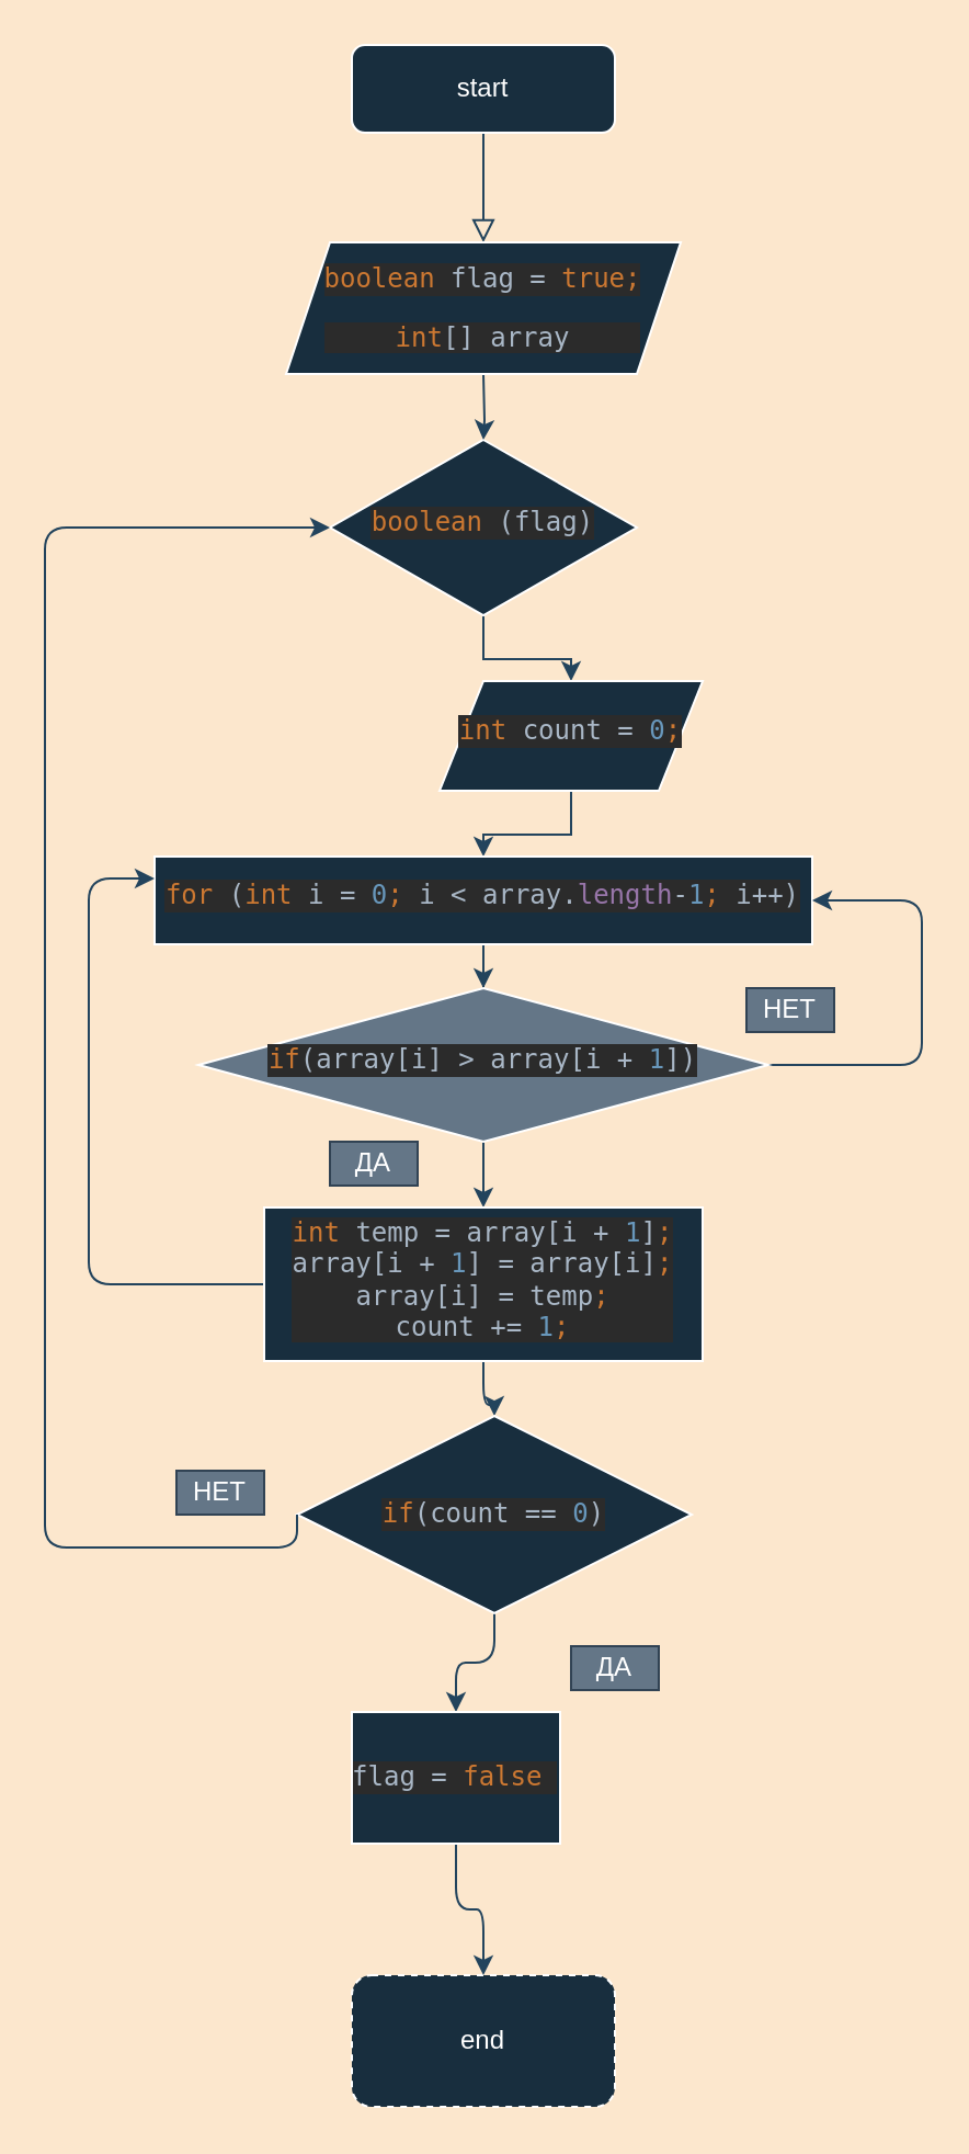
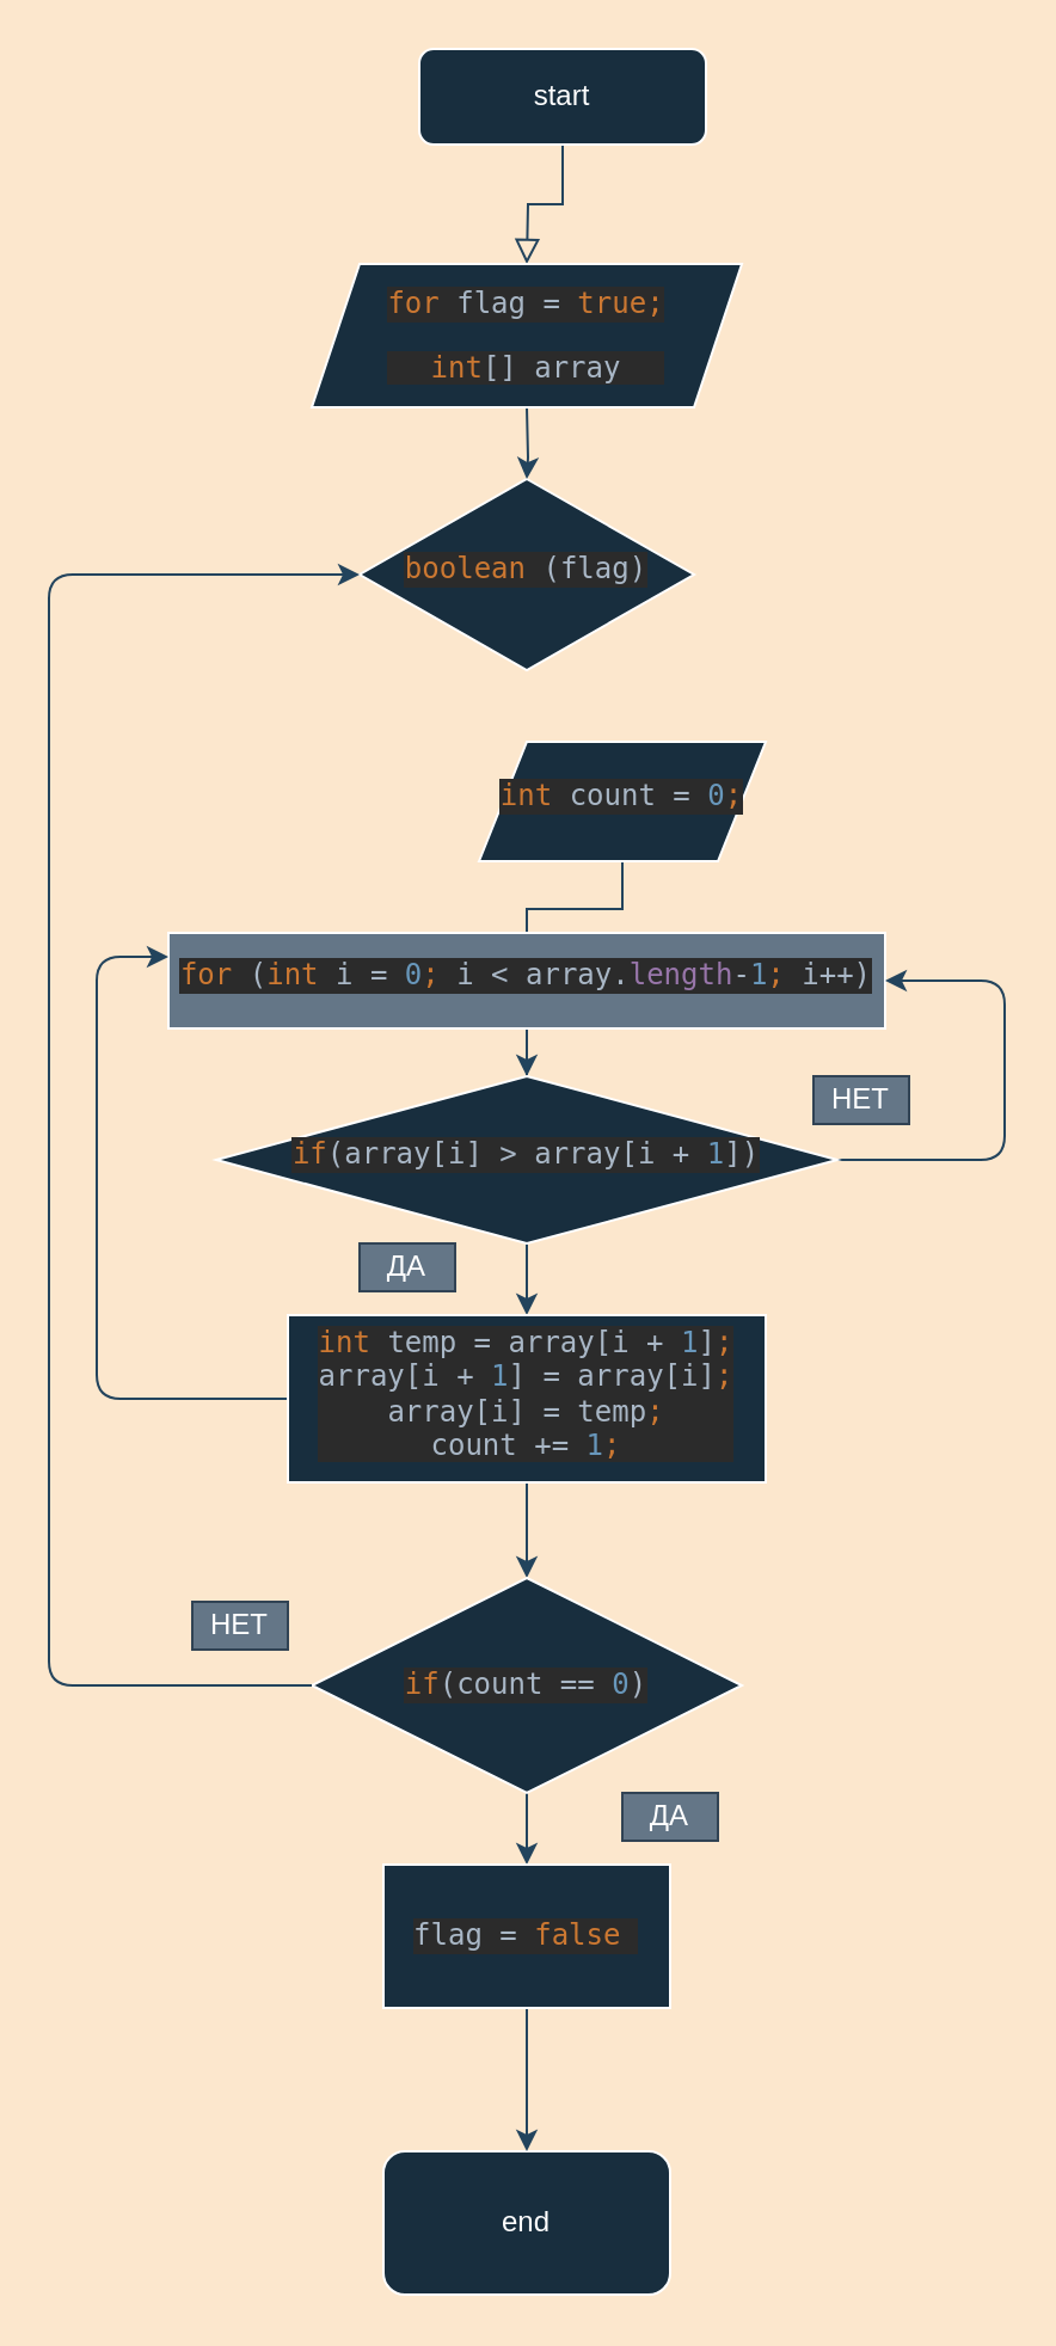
  <mxCell id="0" />
  <mxCell id="1" parent="0" />
  <mxCell id="2" value="" style="rounded=0;html=1;jettySize=auto;orthogonalLoop=1;fontSize=11;endArrow=block;endFill=0;endSize=8;strokeWidth=1;shadow=0;labelBackgroundColor=none;edgeStyle=orthogonalEdgeStyle;strokeColor=#23445D;" parent="1" source="3" edge="1"><mxGeometry relative="1" as="geometry"><mxPoint x="220" y="110" as="targetPoint" /></mxGeometry></mxCell>
- <mxCell id="3" value="start" style="rounded=1;whiteSpace=wrap;html=1;fontSize=12;glass=0;strokeWidth=1;shadow=0;fillColor=#182E3E;strokeColor=#FFFFFF;fontColor=#FFFFFF;" parent="1" vertex="1"><mxGeometry x="160" y="20" width="120" height="40" as="geometry" /></mxCell>
- <mxCell id="4" value="" style="edgeStyle=orthogonalEdgeStyle;rounded=0;orthogonalLoop=1;jettySize=auto;html=1;strokeColor=#23445D;labelBackgroundColor=#FCE7CD;" parent="1" source="5" target="9" edge="1"><mxGeometry relative="1" as="geometry" /></mxCell>
+ <mxCell id="3" value="start" style="rounded=1;whiteSpace=wrap;html=1;fontSize=12;glass=0;strokeWidth=1;shadow=0;fillColor=#182E3E;strokeColor=#FFFFFF;fontColor=#FFFFFF;" parent="1" vertex="1"><mxGeometry x="175" y="20" width="120" height="40" as="geometry" /></mxCell>
  <mxCell id="5" value="&lt;pre style=&quot;background-color: #2b2b2b ; color: #a9b7c6 ; font-family: &amp;#34;jetbrains mono&amp;#34; , monospace ; font-size: 9 8pt&quot;&gt;&lt;span style=&quot;color: #cc7832&quot;&gt;boolean &lt;/span&gt;(flag)&lt;/pre&gt;" style="rhombus;whiteSpace=wrap;html=1;shadow=0;fontFamily=Helvetica;fontSize=12;align=center;strokeWidth=1;spacing=6;spacingTop=-4;fillColor=#182E3E;strokeColor=#FFFFFF;fontColor=#FFFFFF;" parent="1" vertex="1"><mxGeometry x="150" y="200" width="140" height="80" as="geometry" /></mxCell>
  <mxCell id="6" value="" style="edgeStyle=orthogonalEdgeStyle;rounded=0;orthogonalLoop=1;jettySize=auto;html=1;strokeColor=#23445D;labelBackgroundColor=#FCE7CD;" parent="1" target="5" edge="1"><mxGeometry relative="1" as="geometry"><mxPoint x="220" y="170" as="sourcePoint" /></mxGeometry></mxCell>
- <mxCell id="7" value="&lt;pre style=&quot;background-color: #2b2b2b ; color: #a9b7c6 ; font-family: &amp;#34;jetbrains mono&amp;#34; , monospace ; font-size: 9 8pt&quot;&gt;&lt;span style=&quot;color: #cc7832&quot;&gt;boolean &lt;/span&gt;flag = &lt;span style=&quot;color: #cc7832&quot;&gt;true;&lt;/span&gt;&lt;/pre&gt;&lt;pre style=&quot;background-color: #2b2b2b ; color: #a9b7c6 ; font-family: &amp;#34;jetbrains mono&amp;#34; , monospace ; font-size: 9 8pt&quot;&gt;&lt;pre style=&quot;font-family: &amp;#34;jetbrains mono&amp;#34; , monospace&quot;&gt;&lt;span style=&quot;color: #cc7832&quot;&gt;int&lt;/span&gt;[] array&lt;/pre&gt;&lt;/pre&gt;" style="shape=parallelogram;perimeter=parallelogramPerimeter;whiteSpace=wrap;html=1;fixedSize=1;fillColor=#182E3E;strokeColor=#FFFFFF;fontColor=#FFFFFF;" parent="1" vertex="1"><mxGeometry x="130" y="110" width="180" height="60" as="geometry" /></mxCell>
- <mxCell id="8" value="" style="edgeStyle=orthogonalEdgeStyle;rounded=0;orthogonalLoop=1;jettySize=auto;html=1;strokeColor=#23445D;labelBackgroundColor=#FCE7CD;" parent="1" source="9" target="11" edge="1"><mxGeometry relative="1" as="geometry" /></mxCell>
+ <mxCell id="7" value="&lt;pre style=&quot;background-color: #2b2b2b ; color: #a9b7c6 ; font-family: &amp;#34;jetbrains mono&amp;#34; , monospace ; font-size: 9 8pt&quot;&gt;&lt;span style=&quot;color: #cc7832&quot;&gt;for &lt;/span&gt;flag = &lt;span style=&quot;color: #cc7832&quot;&gt;true;&lt;/span&gt;&lt;/pre&gt;&lt;pre style=&quot;background-color: #2b2b2b ; color: #a9b7c6 ; font-family: &amp;#34;jetbrains mono&amp;#34; , monospace ; font-size: 9 8pt&quot;&gt;&lt;pre style=&quot;font-family: &amp;#34;jetbrains mono&amp;#34; , monospace&quot;&gt;&lt;span style=&quot;color: #cc7832&quot;&gt;int&lt;/span&gt;[] array&lt;/pre&gt;&lt;/pre&gt;" style="shape=parallelogram;perimeter=parallelogramPerimeter;whiteSpace=wrap;html=1;fixedSize=1;fillColor=#182E3E;strokeColor=#FFFFFF;fontColor=#FFFFFF;" parent="1" vertex="1"><mxGeometry x="130" y="110" width="180" height="60" as="geometry" /></mxCell>
+ <mxCell id="8" value="" style="edgeStyle=orthogonalEdgeStyle;rounded=0;orthogonalLoop=1;jettySize=auto;html=1;strokeColor=#23445D;labelBackgroundColor=#FCE7CD;endArrow=none;" parent="1" source="9" target="11" edge="1"><mxGeometry relative="1" as="geometry" /></mxCell>
  <mxCell id="9" value="&lt;pre style=&quot;background-color: #2b2b2b ; color: #a9b7c6 ; font-family: &amp;quot;jetbrains mono&amp;quot; , monospace ; font-size: 9 8pt&quot;&gt;&lt;span style=&quot;color: #cc7832&quot;&gt;int &lt;/span&gt;count = &lt;span style=&quot;color: #6897bb&quot;&gt;0&lt;/span&gt;&lt;span style=&quot;color: #cc7832&quot;&gt;;&lt;/span&gt;&lt;/pre&gt;" style="shape=parallelogram;perimeter=parallelogramPerimeter;whiteSpace=wrap;html=1;fixedSize=1;shadow=0;strokeWidth=1;spacing=6;spacingTop=-4;fillColor=#182E3E;strokeColor=#FFFFFF;fontColor=#FFFFFF;" parent="1" vertex="1"><mxGeometry x="200" y="310" width="120" height="50" as="geometry" /></mxCell>
  <mxCell id="10" value="" style="edgeStyle=orthogonalEdgeStyle;rounded=0;orthogonalLoop=1;jettySize=auto;html=1;strokeColor=#23445D;labelBackgroundColor=#FCE7CD;" parent="1" source="11" target="14" edge="1"><mxGeometry relative="1" as="geometry" /></mxCell>
- <mxCell id="11" value="&lt;pre style=&quot;background-color: #2b2b2b ; color: #a9b7c6 ; font-family: &amp;quot;jetbrains mono&amp;quot; , monospace ; font-size: 9 8pt&quot;&gt;&lt;span style=&quot;color: #cc7832&quot;&gt;for &lt;/span&gt;(&lt;span style=&quot;color: #cc7832&quot;&gt;int &lt;/span&gt;i = &lt;span style=&quot;color: #6897bb&quot;&gt;0&lt;/span&gt;&lt;span style=&quot;color: #cc7832&quot;&gt;; &lt;/span&gt;i &amp;lt; array.&lt;span style=&quot;color: #9876aa&quot;&gt;length&lt;/span&gt;-&lt;span style=&quot;color: #6897bb&quot;&gt;1&lt;/span&gt;&lt;span style=&quot;color: #cc7832&quot;&gt;; &lt;/span&gt;i++)&lt;/pre&gt;" style="whiteSpace=wrap;html=1;shadow=0;strokeWidth=1;spacing=6;spacingTop=-4;fillColor=#182E3E;strokeColor=#FFFFFF;fontColor=#FFFFFF;" parent="1" vertex="1"><mxGeometry x="70" y="390" width="300" height="40" as="geometry" /></mxCell>
+ <mxCell id="11" value="&lt;pre style=&quot;background-color: #2b2b2b ; color: #a9b7c6 ; font-family: &amp;quot;jetbrains mono&amp;quot; , monospace ; font-size: 9 8pt&quot;&gt;&lt;span style=&quot;color: #cc7832&quot;&gt;for &lt;/span&gt;(&lt;span style=&quot;color: #cc7832&quot;&gt;int &lt;/span&gt;i = &lt;span style=&quot;color: #6897bb&quot;&gt;0&lt;/span&gt;&lt;span style=&quot;color: #cc7832&quot;&gt;; &lt;/span&gt;i &amp;lt; array.&lt;span style=&quot;color: #9876aa&quot;&gt;length&lt;/span&gt;-&lt;span style=&quot;color: #6897bb&quot;&gt;1&lt;/span&gt;&lt;span style=&quot;color: #cc7832&quot;&gt;; &lt;/span&gt;i++)&lt;/pre&gt;" style="whiteSpace=wrap;html=1;shadow=0;strokeWidth=1;spacing=6;spacingTop=-4;fillColor=#647687;strokeColor=#FFFFFF;fontColor=#FFFFFF;" parent="1" vertex="1"><mxGeometry x="70" y="390" width="300" height="40" as="geometry" /></mxCell>
  <mxCell id="12" value="" style="edgeStyle=orthogonalEdgeStyle;rounded=0;orthogonalLoop=1;jettySize=auto;html=1;strokeColor=#23445D;labelBackgroundColor=#FCE7CD;" parent="1" source="14" target="17" edge="1"><mxGeometry relative="1" as="geometry" /></mxCell>
  <mxCell id="13" style="edgeStyle=orthogonalEdgeStyle;curved=0;rounded=1;sketch=0;orthogonalLoop=1;jettySize=auto;html=1;entryX=1;entryY=0.5;entryDx=0;entryDy=0;strokeColor=#23445D;" parent="1" source="14" target="11" edge="1"><mxGeometry relative="1" as="geometry"><Array as="points"><mxPoint x="420" y="485" /><mxPoint x="420" y="410" /></Array></mxGeometry></mxCell>
- <mxCell id="14" value="&lt;pre style=&quot;background-color: #2b2b2b ; color: #a9b7c6 ; font-family: &amp;#34;jetbrains mono&amp;#34; , monospace ; font-size: 9 8pt&quot;&gt;&lt;span style=&quot;color: #cc7832&quot;&gt;if&lt;/span&gt;(array[i] &amp;gt; array[i + &lt;span style=&quot;color: #6897bb&quot;&gt;1&lt;/span&gt;])&lt;br&gt;&lt;/pre&gt;" style="rhombus;whiteSpace=wrap;html=1;shadow=0;strokeWidth=1;spacing=6;spacingTop=-4;fillColor=#647687;strokeColor=#FFFFFF;fontColor=#FFFFFF;" parent="1" vertex="1"><mxGeometry x="90" y="450" width="260" height="70" as="geometry" /></mxCell>
+ <mxCell id="14" value="&lt;pre style=&quot;background-color: #2b2b2b ; color: #a9b7c6 ; font-family: &amp;#34;jetbrains mono&amp;#34; , monospace ; font-size: 9 8pt&quot;&gt;&lt;span style=&quot;color: #cc7832&quot;&gt;if&lt;/span&gt;(array[i] &amp;gt; array[i + &lt;span style=&quot;color: #6897bb&quot;&gt;1&lt;/span&gt;])&lt;br&gt;&lt;/pre&gt;" style="rhombus;whiteSpace=wrap;html=1;shadow=0;strokeWidth=1;spacing=6;spacingTop=-4;fillColor=#182E3E;strokeColor=#FFFFFF;fontColor=#FFFFFF;" parent="1" vertex="1"><mxGeometry x="90" y="450" width="260" height="70" as="geometry" /></mxCell>
  <mxCell id="15" style="edgeStyle=orthogonalEdgeStyle;curved=0;rounded=1;sketch=0;orthogonalLoop=1;jettySize=auto;html=1;strokeColor=#23445D;entryX=0;entryY=0.25;entryDx=0;entryDy=0;" parent="1" source="17" target="11" edge="1"><mxGeometry relative="1" as="geometry"><mxPoint x="30" y="400" as="targetPoint" /><Array as="points"><mxPoint x="40" y="585" /><mxPoint x="40" y="400" /></Array></mxGeometry></mxCell>
  <mxCell id="16" value="" style="edgeStyle=orthogonalEdgeStyle;curved=0;rounded=1;sketch=0;orthogonalLoop=1;jettySize=auto;html=1;strokeColor=#23445D;" parent="1" source="17" target="19" edge="1"><mxGeometry relative="1" as="geometry" /></mxCell>
  <mxCell id="17" value="&lt;pre style=&quot;background-color: #2b2b2b ; color: #a9b7c6 ; font-family: &amp;#34;jetbrains mono&amp;#34; , monospace ; font-size: 9 8pt&quot;&gt;&lt;span style=&quot;color: #cc7832&quot;&gt;int &lt;/span&gt;temp = array[i + &lt;span style=&quot;color: #6897bb&quot;&gt;1&lt;/span&gt;]&lt;span style=&quot;color: #cc7832&quot;&gt;;&lt;br&gt;&lt;/span&gt;array[i + &lt;span style=&quot;color: #6897bb&quot;&gt;1&lt;/span&gt;] = array[i]&lt;span style=&quot;color: #cc7832&quot;&gt;;&lt;br&gt;&lt;/span&gt;array[i] = temp&lt;span style=&quot;color: #cc7832&quot;&gt;;&lt;br&gt;&lt;/span&gt;count += &lt;span style=&quot;color: #6897bb&quot;&gt;1&lt;/span&gt;&lt;span style=&quot;color: #cc7832&quot;&gt;;&lt;/span&gt;&lt;/pre&gt;" style="whiteSpace=wrap;html=1;shadow=0;strokeWidth=1;spacing=6;spacingTop=-4;fillColor=#182E3E;strokeColor=#FFFFFF;fontColor=#FFFFFF;" parent="1" vertex="1"><mxGeometry x="120" y="550" width="200" height="70" as="geometry" /></mxCell>
  <mxCell id="18" value="" style="edgeStyle=orthogonalEdgeStyle;curved=0;rounded=1;sketch=0;orthogonalLoop=1;jettySize=auto;html=1;strokeColor=#23445D;" parent="1" source="19" target="27" edge="1"><mxGeometry relative="1" as="geometry" /></mxCell>
- <mxCell id="19" value="&lt;pre style=&quot;background-color: #2b2b2b ; color: #a9b7c6 ; font-family: &amp;#34;jetbrains mono&amp;#34; , monospace ; font-size: 9 8pt&quot;&gt;&lt;span style=&quot;color: #cc7832&quot;&gt;if&lt;/span&gt;(count == &lt;span style=&quot;color: #6897bb&quot;&gt;0&lt;/span&gt;)&lt;/pre&gt;" style="rhombus;whiteSpace=wrap;html=1;rounded=0;sketch=0;strokeColor=#FFFFFF;fillColor=#182E3E;fontColor=#FFFFFF;" parent="1" vertex="1"><mxGeometry x="135" y="645" width="180" height="90" as="geometry" /></mxCell>
+ <mxCell id="19" value="&lt;pre style=&quot;background-color: #2b2b2b ; color: #a9b7c6 ; font-family: &amp;#34;jetbrains mono&amp;#34; , monospace ; font-size: 9 8pt&quot;&gt;&lt;span style=&quot;color: #cc7832&quot;&gt;if&lt;/span&gt;(count == &lt;span style=&quot;color: #6897bb&quot;&gt;0&lt;/span&gt;)&lt;/pre&gt;" style="rhombus;whiteSpace=wrap;html=1;rounded=0;sketch=0;strokeColor=#FFFFFF;fillColor=#182E3E;fontColor=#FFFFFF;" parent="1" vertex="1"><mxGeometry x="130" y="660" width="180" height="90" as="geometry" /></mxCell>
  <mxCell id="20" style="edgeStyle=orthogonalEdgeStyle;curved=0;rounded=1;sketch=0;orthogonalLoop=1;jettySize=auto;html=1;strokeColor=#23445D;entryX=0;entryY=0.5;entryDx=0;entryDy=0;exitX=0;exitY=0.5;exitDx=0;exitDy=0;" parent="1" source="19" target="5" edge="1"><mxGeometry relative="1" as="geometry"><mxPoint x="20" y="240" as="targetPoint" /><mxPoint x="235" y="860" as="sourcePoint" /><Array as="points"><mxPoint x="20" y="705" /><mxPoint x="20" y="240" /></Array></mxGeometry></mxCell>
- <mxCell id="21" value="end" style="rounded=1;whiteSpace=wrap;html=1;sketch=0;strokeColor=#FFFFFF;fillColor=#182E3E;fontColor=#FFFFFF;dashed=1;" parent="1" vertex="1"><mxGeometry x="160" y="900" width="120" height="60" as="geometry" /></mxCell>
+ <mxCell id="21" value="end" style="rounded=1;whiteSpace=wrap;html=1;sketch=0;strokeColor=#FFFFFF;fillColor=#182E3E;fontColor=#FFFFFF;" parent="1" vertex="1"><mxGeometry x="160" y="900" width="120" height="60" as="geometry" /></mxCell>
  <mxCell id="22" value="ДА" style="text;html=1;strokeColor=#314354;fillColor=#647687;align=center;verticalAlign=middle;whiteSpace=wrap;rounded=0;sketch=0;fontColor=#ffffff;" parent="1" vertex="1"><mxGeometry x="150" y="520" width="40" height="20" as="geometry" /></mxCell>
  <mxCell id="23" value="НЕТ" style="text;html=1;strokeColor=#314354;fillColor=#647687;align=center;verticalAlign=middle;whiteSpace=wrap;rounded=0;sketch=0;fontColor=#ffffff;" parent="1" vertex="1"><mxGeometry x="340" y="450" width="40" height="20" as="geometry" /></mxCell>
  <mxCell id="24" value="НЕТ" style="text;html=1;strokeColor=#314354;fillColor=#647687;align=center;verticalAlign=middle;whiteSpace=wrap;rounded=0;sketch=0;fontColor=#ffffff;" parent="1" vertex="1"><mxGeometry x="80" y="670" width="40" height="20" as="geometry" /></mxCell>
  <mxCell id="25" value="ДА" style="text;html=1;strokeColor=#314354;fillColor=#647687;align=center;verticalAlign=middle;whiteSpace=wrap;rounded=0;sketch=0;fontColor=#ffffff;" parent="1" vertex="1"><mxGeometry x="260" y="750" width="40" height="20" as="geometry" /></mxCell>
  <mxCell id="26" value="" style="edgeStyle=orthogonalEdgeStyle;curved=0;rounded=1;sketch=0;orthogonalLoop=1;jettySize=auto;html=1;strokeColor=#23445D;" parent="1" source="27" target="21" edge="1"><mxGeometry relative="1" as="geometry" /></mxCell>
- <mxCell id="27" value="&#10;&#10;&lt;pre style=&quot;font-size: 12px ; font-style: normal ; font-weight: 400 ; letter-spacing: normal ; text-align: center ; text-indent: 0px ; text-transform: none ; word-spacing: 0px ; background-color: rgb(43 , 43 , 43) ; color: rgb(169 , 183 , 198) ; font-family: &amp;quot;jetbrains mono&amp;quot; , monospace&quot;&gt;&lt;span&gt;flag = &lt;/span&gt;&lt;span style=&quot;color: rgb(204 , 120 , 50)&quot;&gt;false&lt;/span&gt; &lt;/pre&gt;&#10;&#10;" style="rounded=0;whiteSpace=wrap;html=1;sketch=0;strokeColor=#FFFFFF;fillColor=#182E3E;fontColor=#FFFFFF;" parent="1" vertex="1"><mxGeometry x="160" y="780" width="95" height="60" as="geometry" /></mxCell>
+ <mxCell id="27" value="&#10;&#10;&lt;pre style=&quot;font-size: 12px ; font-style: normal ; font-weight: 400 ; letter-spacing: normal ; text-align: center ; text-indent: 0px ; text-transform: none ; word-spacing: 0px ; background-color: rgb(43 , 43 , 43) ; color: rgb(169 , 183 , 198) ; font-family: &amp;quot;jetbrains mono&amp;quot; , monospace&quot;&gt;&lt;span&gt;flag = &lt;/span&gt;&lt;span style=&quot;color: rgb(204 , 120 , 50)&quot;&gt;false&lt;/span&gt; &lt;/pre&gt;&#10;&#10;" style="rounded=0;whiteSpace=wrap;html=1;sketch=0;strokeColor=#FFFFFF;fillColor=#182E3E;fontColor=#FFFFFF;" parent="1" vertex="1"><mxGeometry x="160" y="780" width="120" height="60" as="geometry" /></mxCell>
